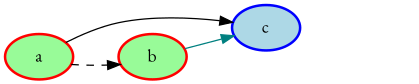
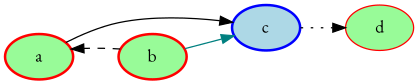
  digraph {
    fontname="EB Garamond"
    rankdir=LR
    node [color=red fillcolor=palegreen fontname="EB Garamond" style="bold,filled"]
    edge [color=black fontname="EB Garamond"]
    c [color=blue fillcolor=lightblue]
    a
+   d [style=filled]
    b
+   c -> d [style=dotted]
    a -> c
    b -> c [color=teal]
-   a -> b [style=dashed]
+   b -> a [style=dashed]
  }
